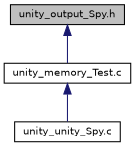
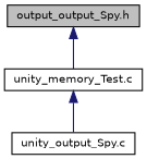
  digraph {
    node [color=black fillcolor=white fontname=Helvetica fontsize=10 shape=record style=filled]
    edge [color=midnightblue dir=back fontname=Helvetica fontsize=10 labelfontname=Helvetica labelfontsize=10 style=solid]
-   n1 [fillcolor=grey75 fontcolor=black height=0.2 label="unity_output_Spy.h" width=0.4]
+   n1 [fillcolor=grey75 fontcolor=black height=0.2 label="output_output_Spy.h" width=0.4]
    n2 [height=0.2 label="unity_memory_Test.c" width=0.4]
-   n3 [height=0.2 label="unity_unity_Spy.c" width=0.4]
+   n3 [height=0.2 label="unity_output_Spy.c" width=0.4]
    n1 -> n2
    n2 -> n3
  }
